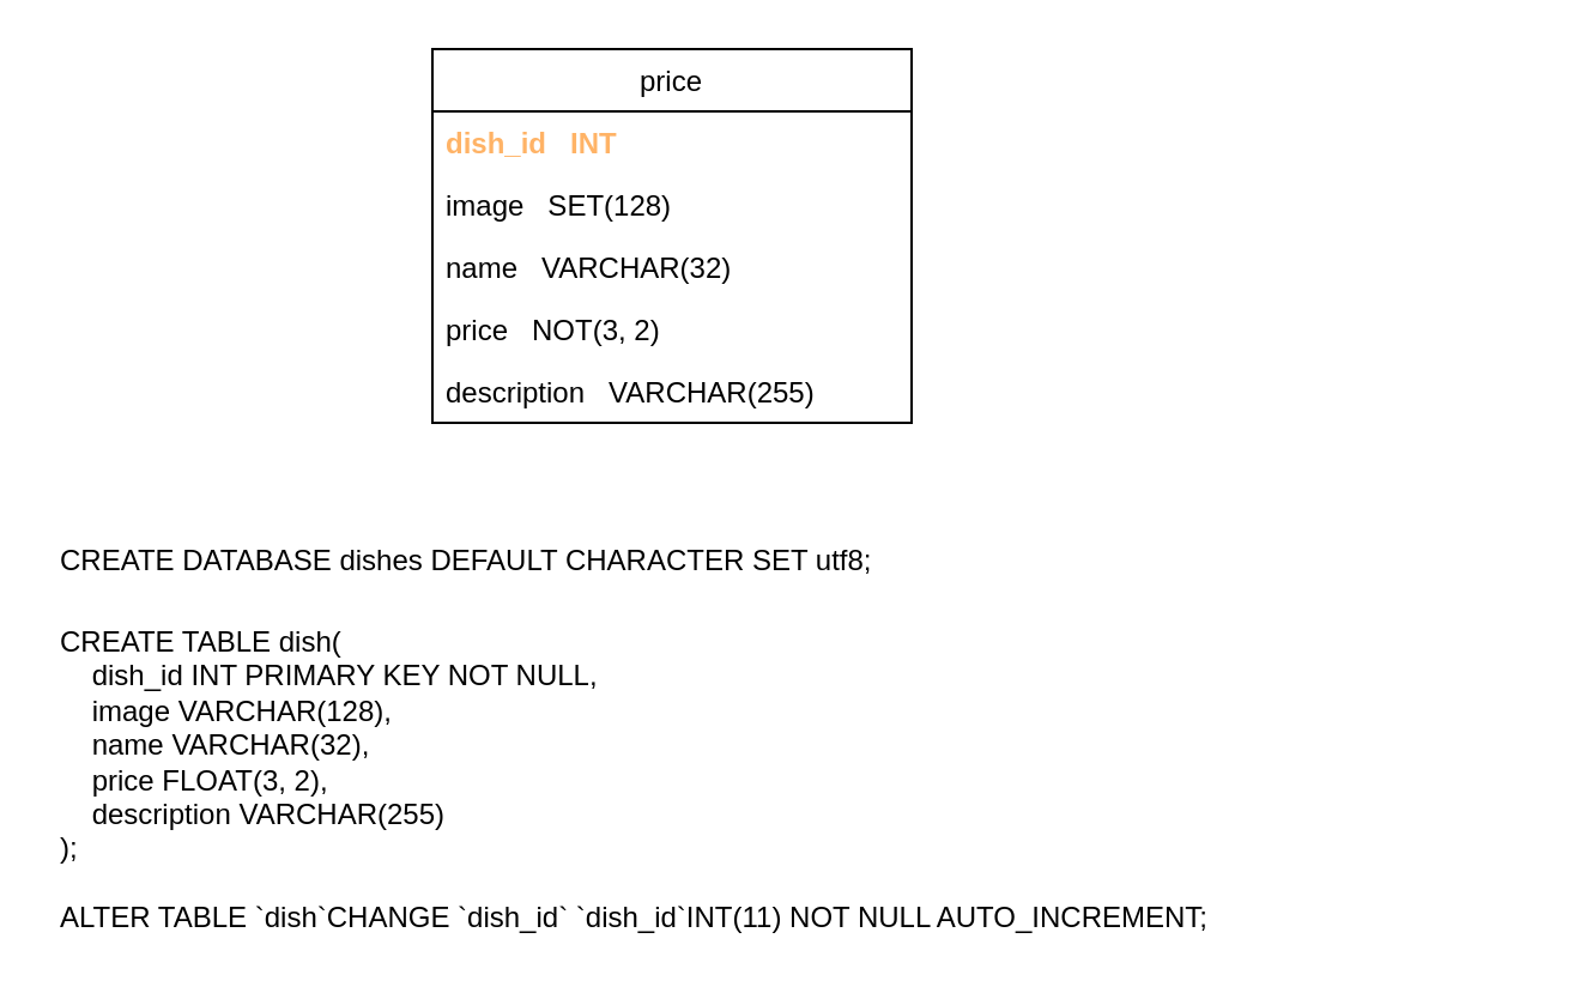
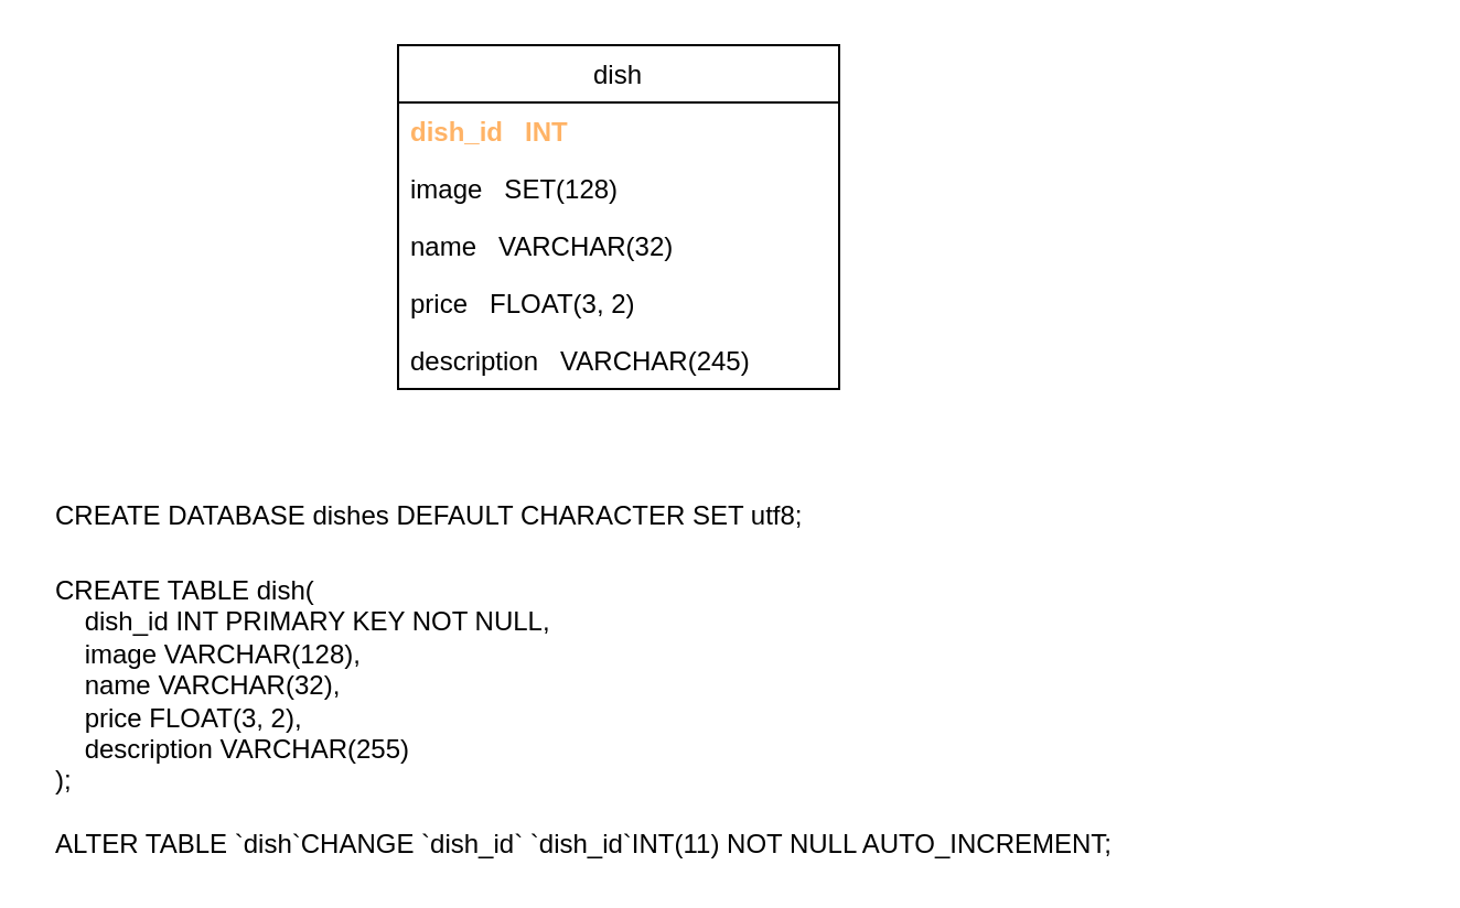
  <mxCell id="0" />
  <mxCell id="1" parent="0" />
- <mxCell id="2" value="price" style="swimlane;fontStyle=0;childLayout=stackLayout;horizontal=1;startSize=26;fillColor=none;horizontalStack=0;resizeParent=1;resizeParentMax=0;resizeLast=0;collapsible=1;marginBottom=0;" vertex="1" parent="1"><mxGeometry x="180" y="20" width="200" height="156" as="geometry" /></mxCell>
+ <mxCell id="2" value="dish" style="swimlane;fontStyle=0;childLayout=stackLayout;horizontal=1;startSize=26;fillColor=none;horizontalStack=0;resizeParent=1;resizeParentMax=0;resizeLast=0;collapsible=1;marginBottom=0;" vertex="1" parent="1"><mxGeometry x="180" y="20" width="200" height="156" as="geometry" /></mxCell>
  <mxCell id="3" value="dish_id   INT" style="text;strokeColor=none;fillColor=none;align=left;verticalAlign=top;spacingLeft=4;spacingRight=4;overflow=hidden;rotatable=0;points=[[0,0.5],[1,0.5]];portConstraint=eastwest;fontColor=#FFB366;fontStyle=1" vertex="1" parent="2"><mxGeometry y="26" width="200" height="26" as="geometry" /></mxCell>
  <mxCell id="4" value="image   SET(128)" style="text;strokeColor=none;fillColor=none;align=left;verticalAlign=top;spacingLeft=4;spacingRight=4;overflow=hidden;rotatable=0;points=[[0,0.5],[1,0.5]];portConstraint=eastwest;" vertex="1" parent="2"><mxGeometry y="52" width="200" height="26" as="geometry" /></mxCell>
  <mxCell id="5" value="name   VARCHAR(32)" style="text;strokeColor=none;fillColor=none;align=left;verticalAlign=top;spacingLeft=4;spacingRight=4;overflow=hidden;rotatable=0;points=[[0,0.5],[1,0.5]];portConstraint=eastwest;" vertex="1" parent="2"><mxGeometry y="78" width="200" height="26" as="geometry" /></mxCell>
- <mxCell id="6" value="price   NOT(3, 2)" style="text;strokeColor=none;fillColor=none;align=left;verticalAlign=top;spacingLeft=4;spacingRight=4;overflow=hidden;rotatable=0;points=[[0,0.5],[1,0.5]];portConstraint=eastwest;" vertex="1" parent="2"><mxGeometry y="104" width="200" height="26" as="geometry" /></mxCell>
- <mxCell id="7" value="description   VARCHAR(255)" style="text;strokeColor=none;fillColor=none;align=left;verticalAlign=top;spacingLeft=4;spacingRight=4;overflow=hidden;rotatable=0;points=[[0,0.5],[1,0.5]];portConstraint=eastwest;fontColor=default;fontStyle=0;" vertex="1" parent="2"><mxGeometry y="130" width="200" height="26" as="geometry" /></mxCell>
+ <mxCell id="6" value="price   FLOAT(3, 2)" style="text;strokeColor=none;fillColor=none;align=left;verticalAlign=top;spacingLeft=4;spacingRight=4;overflow=hidden;rotatable=0;points=[[0,0.5],[1,0.5]];portConstraint=eastwest;" vertex="1" parent="2"><mxGeometry y="104" width="200" height="26" as="geometry" /></mxCell>
+ <mxCell id="7" value="description   VARCHAR(245)" style="text;strokeColor=none;fillColor=none;align=left;verticalAlign=top;spacingLeft=4;spacingRight=4;overflow=hidden;rotatable=0;points=[[0,0.5],[1,0.5]];portConstraint=eastwest;fontColor=default;fontStyle=0;" vertex="1" parent="2"><mxGeometry y="130" width="200" height="26" as="geometry" /></mxCell>
  <mxCell id="8" value="&lt;h1&gt;&lt;span style=&quot;font-size: 12px ; font-weight: normal&quot;&gt;CREATE DATABASE dishes DEFAULT CHARACTER SET utf8;&lt;/span&gt;&lt;br&gt;&lt;/h1&gt;&lt;div&gt;&lt;div&gt;CREATE TABLE dish(&lt;/div&gt;&lt;div&gt;&amp;nbsp; &amp;nbsp; dish_id INT PRIMARY KEY NOT NULL,&lt;/div&gt;&lt;div&gt;&amp;nbsp; &amp;nbsp; image VARCHAR(128),&lt;/div&gt;&lt;div&gt;&amp;nbsp; &amp;nbsp; name VARCHAR(32),&lt;/div&gt;&lt;div&gt;&amp;nbsp; &amp;nbsp; price FLOAT(3, 2),&lt;/div&gt;&lt;div&gt;&amp;nbsp; &amp;nbsp; description VARCHAR(255)&lt;/div&gt;&lt;div&gt;);&lt;/div&gt;&lt;div&gt;&lt;br&gt;&lt;/div&gt;&lt;div&gt;ALTER TABLE `dish`CHANGE `dish_id` `dish_id`INT(11) NOT NULL AUTO_INCREMENT;&amp;nbsp; &amp;nbsp;&lt;/div&gt;&lt;/div&gt;" style="text;html=1;strokeColor=none;fillColor=none;spacing=5;spacingTop=-20;whiteSpace=wrap;overflow=hidden;rounded=0;fontColor=default;" vertex="1" parent="1"><mxGeometry x="20" y="210" width="620" height="180" as="geometry" /></mxCell>
